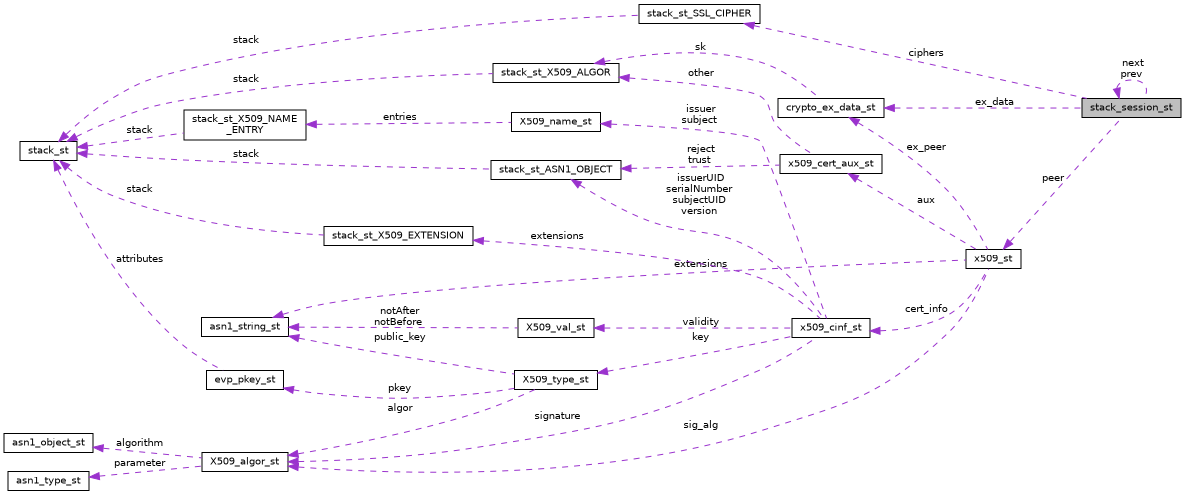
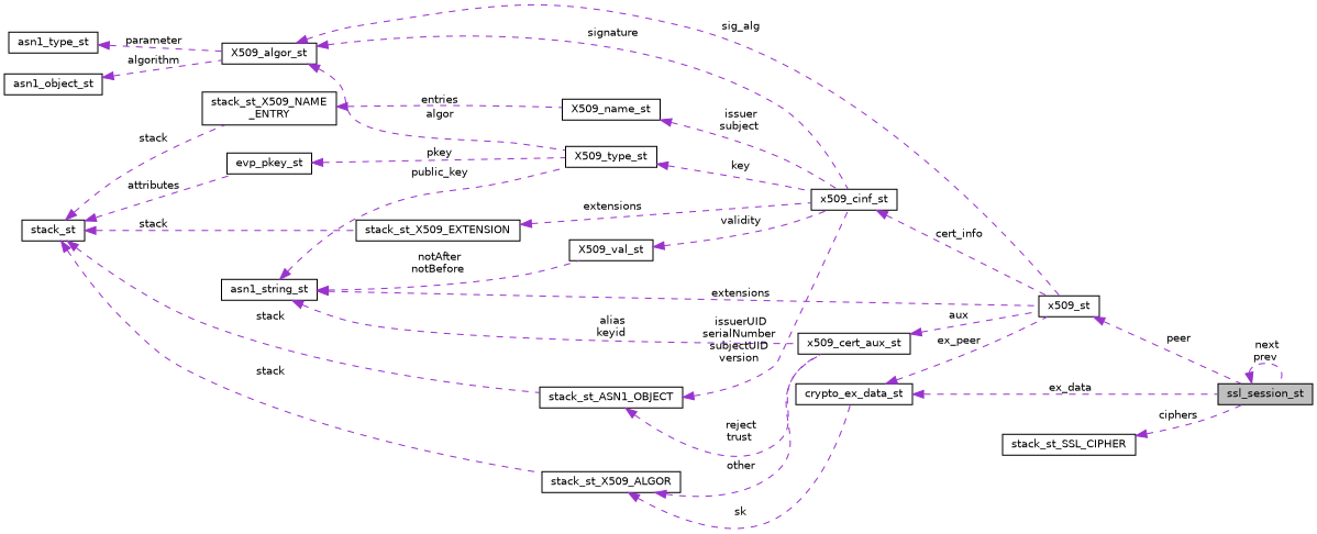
  digraph {
    fontname="DejaVu Sans"
    rankdir=LR
    node [color=black fillcolor=white fontname="DejaVu Sans" fontsize=10 shape=record style=filled]
    edge [color=darkorchid3 dir=back fontname="DejaVu Sans" fontsize=10 labelfontname=Helvetica labelfontsize=10 style=dashed]
-   n1 [fillcolor=grey75 fontcolor=black height=0.2 label=stack_session_st width=0.4]
+   n1 [fillcolor=grey75 fontcolor=black height=0.2 label=ssl_session_st width=0.4]
    n2 [height=0.2 label=x509_st width=0.4]
    n3 [height=0.2 label=asn1_string_st width=0.4]
    n4 [height=0.2 label=X509_val_st width=0.4]
    n5 [height=0.2 label=X509_type_st width=0.4]
    n6 [height=0.2 label=x509_cert_aux_st width=0.4]
    n7 [height=0.2 label=x509_cinf_st width=0.4]
    n8 [height=0.2 label=stack_st_X509_EXTENSION width=0.4]
    n9 [height=0.2 label=stack_st width=0.4]
    n10 [height=0.2 label="stack_st_X509_NAME\l_ENTRY" width=0.4]
    n11 [height=0.2 label=evp_pkey_st width=0.4]
    n12 [height=0.2 label=stack_st_ASN1_OBJECT width=0.4]
    n13 [height=0.2 label=stack_st_X509_ALGOR width=0.4]
    n14 [height=0.2 label=stack_st_SSL_CIPHER width=0.4]
    n15 [height=0.2 label=X509_name_st width=0.4]
    n16 [height=0.2 label=crypto_ex_data_st width=0.4]
    n17 [height=0.2 label=X509_algor_st width=0.4]
    n18 [height=0.2 label=asn1_object_st width=0.4]
    n19 [height=0.2 label=asn1_type_st width=0.4]
    n1 -> n1 [label=" next\nprev"]
    n2 -> n1 [label=" peer"]
    n3 -> n2 [label=" extensions"]
    n3 -> n4 [label=" notAfter\nnotBefore"]
    n3 -> n5 [label=" public_key"]
+   n3 -> n6 [label=" alias\nkeyid"]
    n4 -> n7 [label=" validity"]
    n5 -> n7 [label=" key"]
    n6 -> n2 [label=" aux"]
    n7 -> n2 [label=" cert_info"]
    n8 -> n7 [label=" extensions"]
    n9 -> n8 [label=" stack"]
    n9 -> n10 [label=" stack"]
    n9 -> n11 [label=" attributes"]
    n9 -> n12 [label=" stack"]
    n9 -> n13 [label=" stack"]
-   n9 -> n14 [label=" stack"]
    n10 -> n15 [label=" entries"]
    n11 -> n5 [label=" pkey"]
    n12 -> n6 [label=" reject\ntrust"]
    n12 -> n7 [label=" issuerUID\nserialNumber\nsubjectUID\nversion"]
    n13 -> n6 [label=" other"]
    n13 -> n16 [label=" sk"]
    n14 -> n1 [label=" ciphers"]
    n15 -> n7 [label=" issuer\nsubject"]
    n16 -> n1 [label=" ex_data"]
    n16 -> n2 [label=" ex_peer"]
    n17 -> n2 [label=" sig_alg"]
    n17 -> n5 [label=" algor"]
    n17 -> n7 [label=" signature"]
    n18 -> n17 [label=" algorithm"]
    n19 -> n17 [label=" parameter"]
  }
